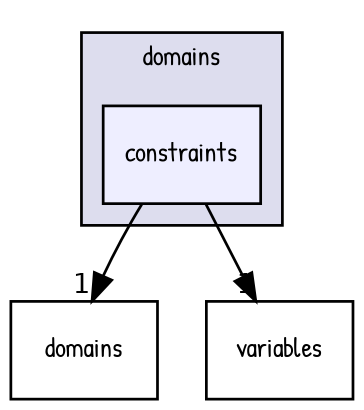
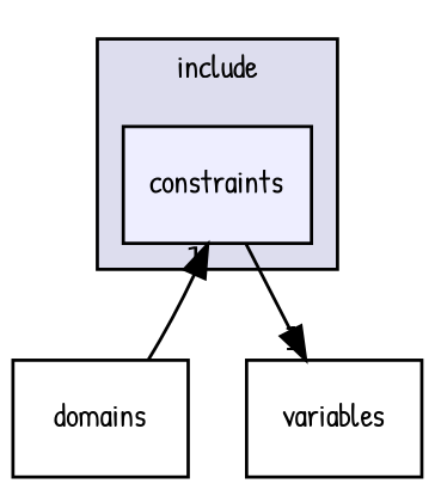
  digraph {
    compound=true
    fontname="Patrick Hand"
    node [fontname="Patrick Hand" fontsize=10 shape=box]
    edge [fontname="Patrick Hand" headlabel=1 labeldistance=1.5 labelfontname=Helvetica labelfontsize=10]
    n1 [fillcolor="#eeeeff" label=constraints pencolor=black style=filled]
    n2 [label=domains]
    n3 [label=variables]
    subgraph cluster_1 {
      bgcolor="#ddddee"
      fontsize=10
-     label=domains
+     label=include
      pencolor=black
      n1
    }
-   n1 -> n2
+   n2 -> n1
    n1 -> n3
  }
